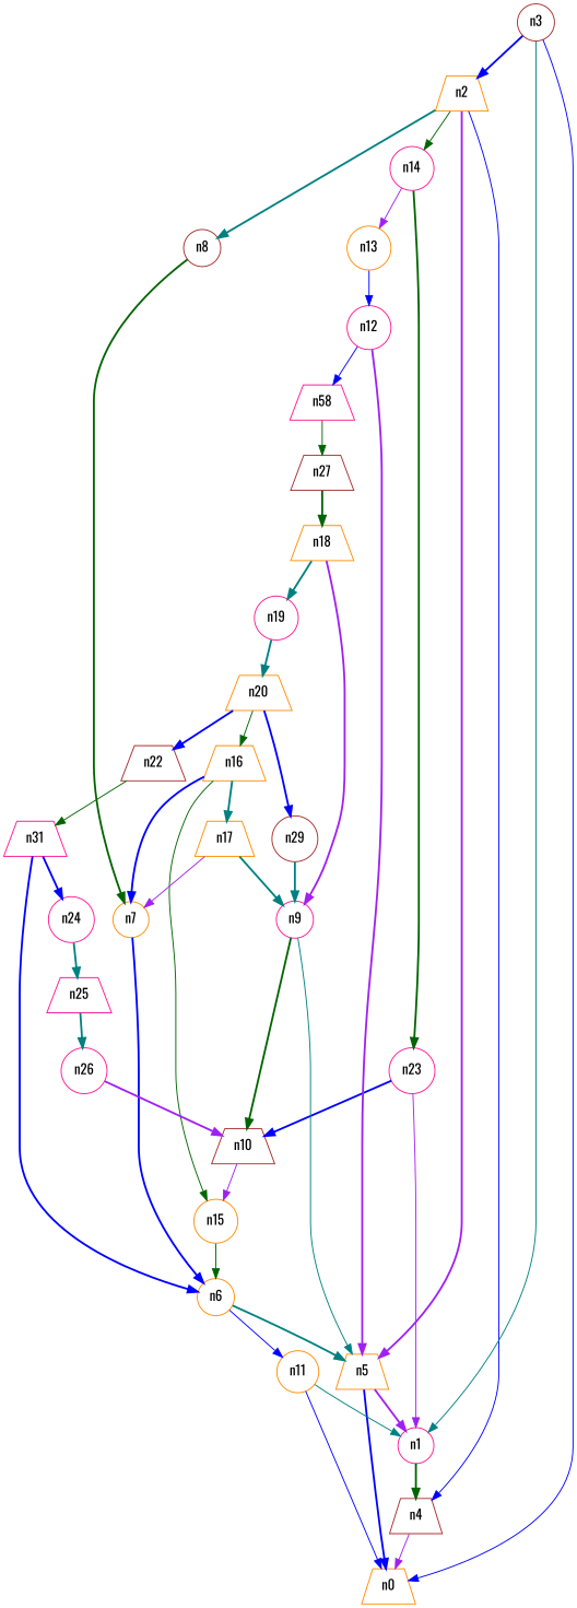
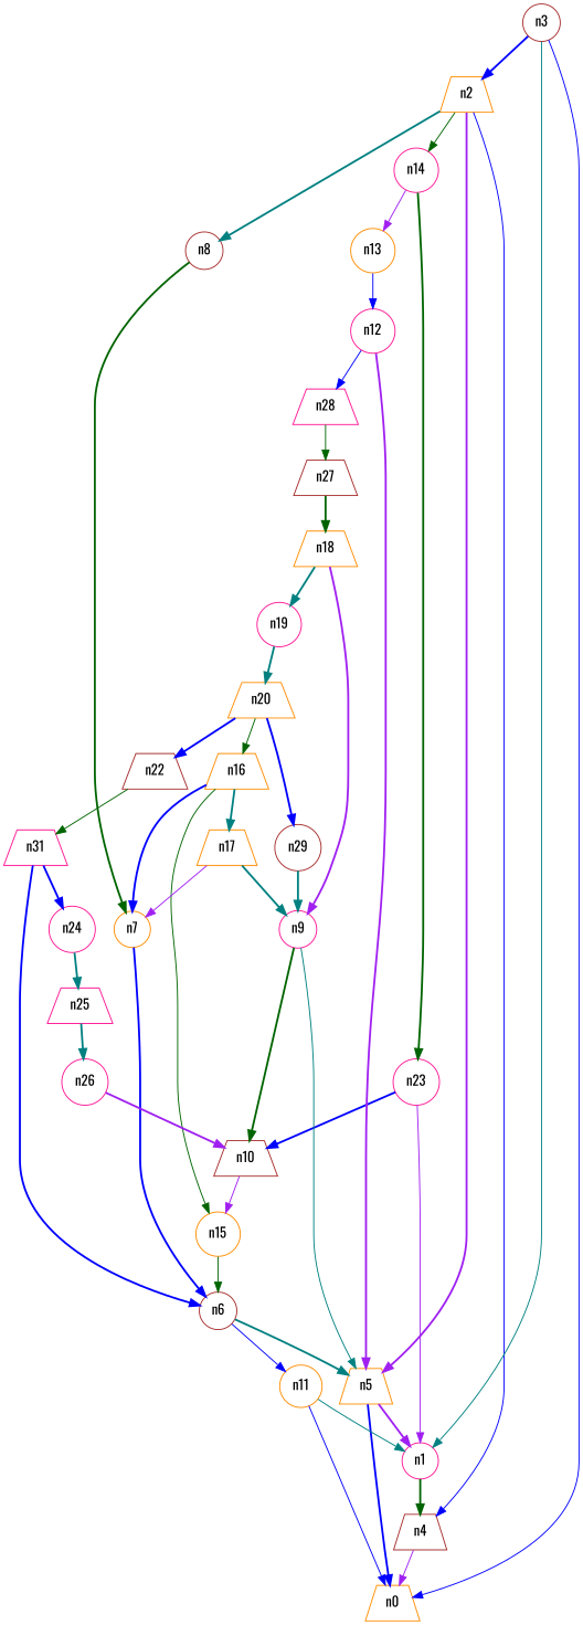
  digraph {
    fontname=Oswald
    node [color=darkorange fontname=Oswald shape=circle]
    edge [color=blue fontname=Oswald style=bold]
    n4 [color=brown shape=trapezium]
    n1 [color=deeppink]
    n0 [shape=trapezium]
    n2 [shape=trapezium]
    n5 [shape=trapezium]
    n8 [color=brown]
    n14 [color=deeppink]
    n7
    n13
    n23 [color=deeppink]
-   n6
+   n6 [color=brown]
    n12 [color=deeppink]
    n10 [color=brown shape=trapezium]
    n3 [color=brown]
    n11
    n9 [color=deeppink]
    n15
-   n28 [color=deeppink shape=trapezium label=n58]
+   n28 [color=deeppink shape=trapezium]
    n27 [color=brown shape=trapezium]
    n18 [shape=trapezium]
    n16 [shape=trapezium]
    n17 [shape=trapezium]
    n19 [color=deeppink]
    n20 [shape=trapezium]
    n22 [color=brown shape=trapezium]
    n29 [color=brown]
    n21 [color=deeppink label=n31 shape=trapezium]
    n24 [color=deeppink]
    n25 [color=deeppink shape=trapezium]
    n26 [color=deeppink]
    n4 -> n0 [color=purple style=solid]
    n1 -> n4 [color=darkgreen]
    n2 -> n4 [style=solid]
    n2 -> n5 [color=purple]
    n2 -> n8 [color=teal]
    n2 -> n14 [color=darkgreen style=solid]
    n5 -> n1 [color=purple]
    n5 -> n0
    n8 -> n7 [color=darkgreen]
    n14 -> n13 [color=purple style=solid]
    n14 -> n23 [color=darkgreen]
    n7 -> n6
    n13 -> n12 [style=solid]
    n23 -> n1 [color=purple style=solid]
    n23 -> n10
    n6 -> n5 [color=teal]
    n6 -> n11 [style=solid]
    n12 -> n5 [color=purple]
    n12 -> n28 [style=solid]
    n10 -> n15 [color=purple style=solid]
    n3 -> n1 [color=teal style=solid]
    n3 -> n0 [style=solid]
    n3 -> n2
    n11 -> n1 [color=teal style=solid]
    n11 -> n0 [style=solid]
    n9 -> n5 [color=teal style=solid]
    n9 -> n10 [color=darkgreen]
    n15 -> n6 [color=darkgreen style=solid]
    n28 -> n27 [color=darkgreen style=solid]
    n27 -> n18 [color=darkgreen]
    n18 -> n9 [color=purple]
    n18 -> n19 [color=teal]
    n16 -> n7
    n16 -> n15 [color=darkgreen style=solid]
    n16 -> n17 [color=teal]
    n17 -> n7 [color=purple style=solid]
    n17 -> n9 [color=teal]
    n19 -> n20 [color=teal]
    n20 -> n16 [color=darkgreen style=solid]
    n20 -> n22
    n20 -> n29
    n22 -> n21 [color=darkgreen style=solid]
    n29 -> n9 [color=teal]
    n21 -> n6
    n21 -> n24
    n24 -> n25 [color=teal]
    n25 -> n26 [color=teal]
    n26 -> n10 [color=purple]
  }
